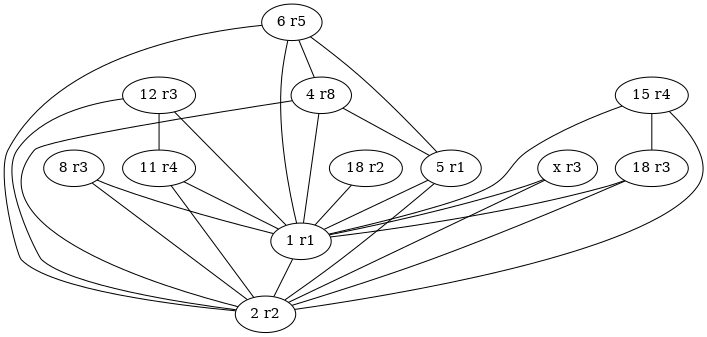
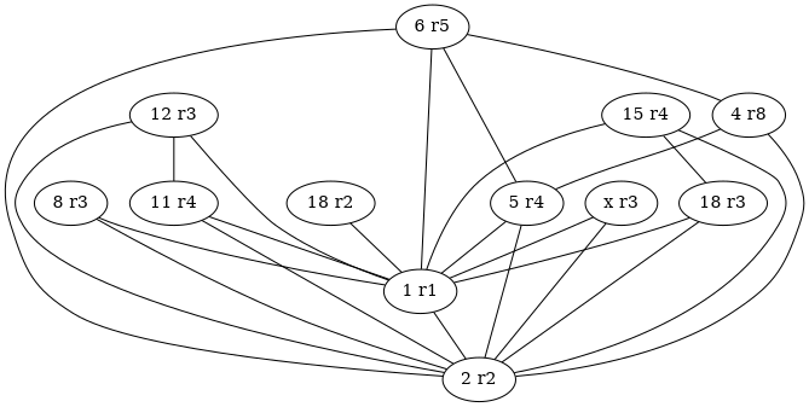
  graph {
    n1 [label="1 r1"]
    n2 [label="2 r2"]
    n3 [label="4 r8"]
-   n4 [label="5 r1"]
+   n4 [label="5 r4"]
    n5 [label="6 r5"]
    n6 [label="8 r3"]
    n7 [label="11 r4"]
    n8 [label="12 r3"]
    n9 [label="18 r3"]
    n10 [label="15 r4"]
    n11 [label="18 r2"]
    n12 [label="x r3"]
    n1 -- n2
-   n3 -- n1
    n3 -- n2
    n3 -- n4
    n4 -- n1
    n4 -- n2
    n5 -- n1
    n5 -- n2
    n5 -- n3
    n5 -- n4
    n6 -- n1
    n6 -- n2
    n7 -- n1
    n7 -- n2
    n8 -- n1
    n8 -- n2
    n8 -- n7
    n9 -- n1
    n9 -- n2
    n10 -- n1
    n10 -- n2
    n10 -- n9
    n11 -- n1
    n12 -- n1
    n12 -- n2
  }
